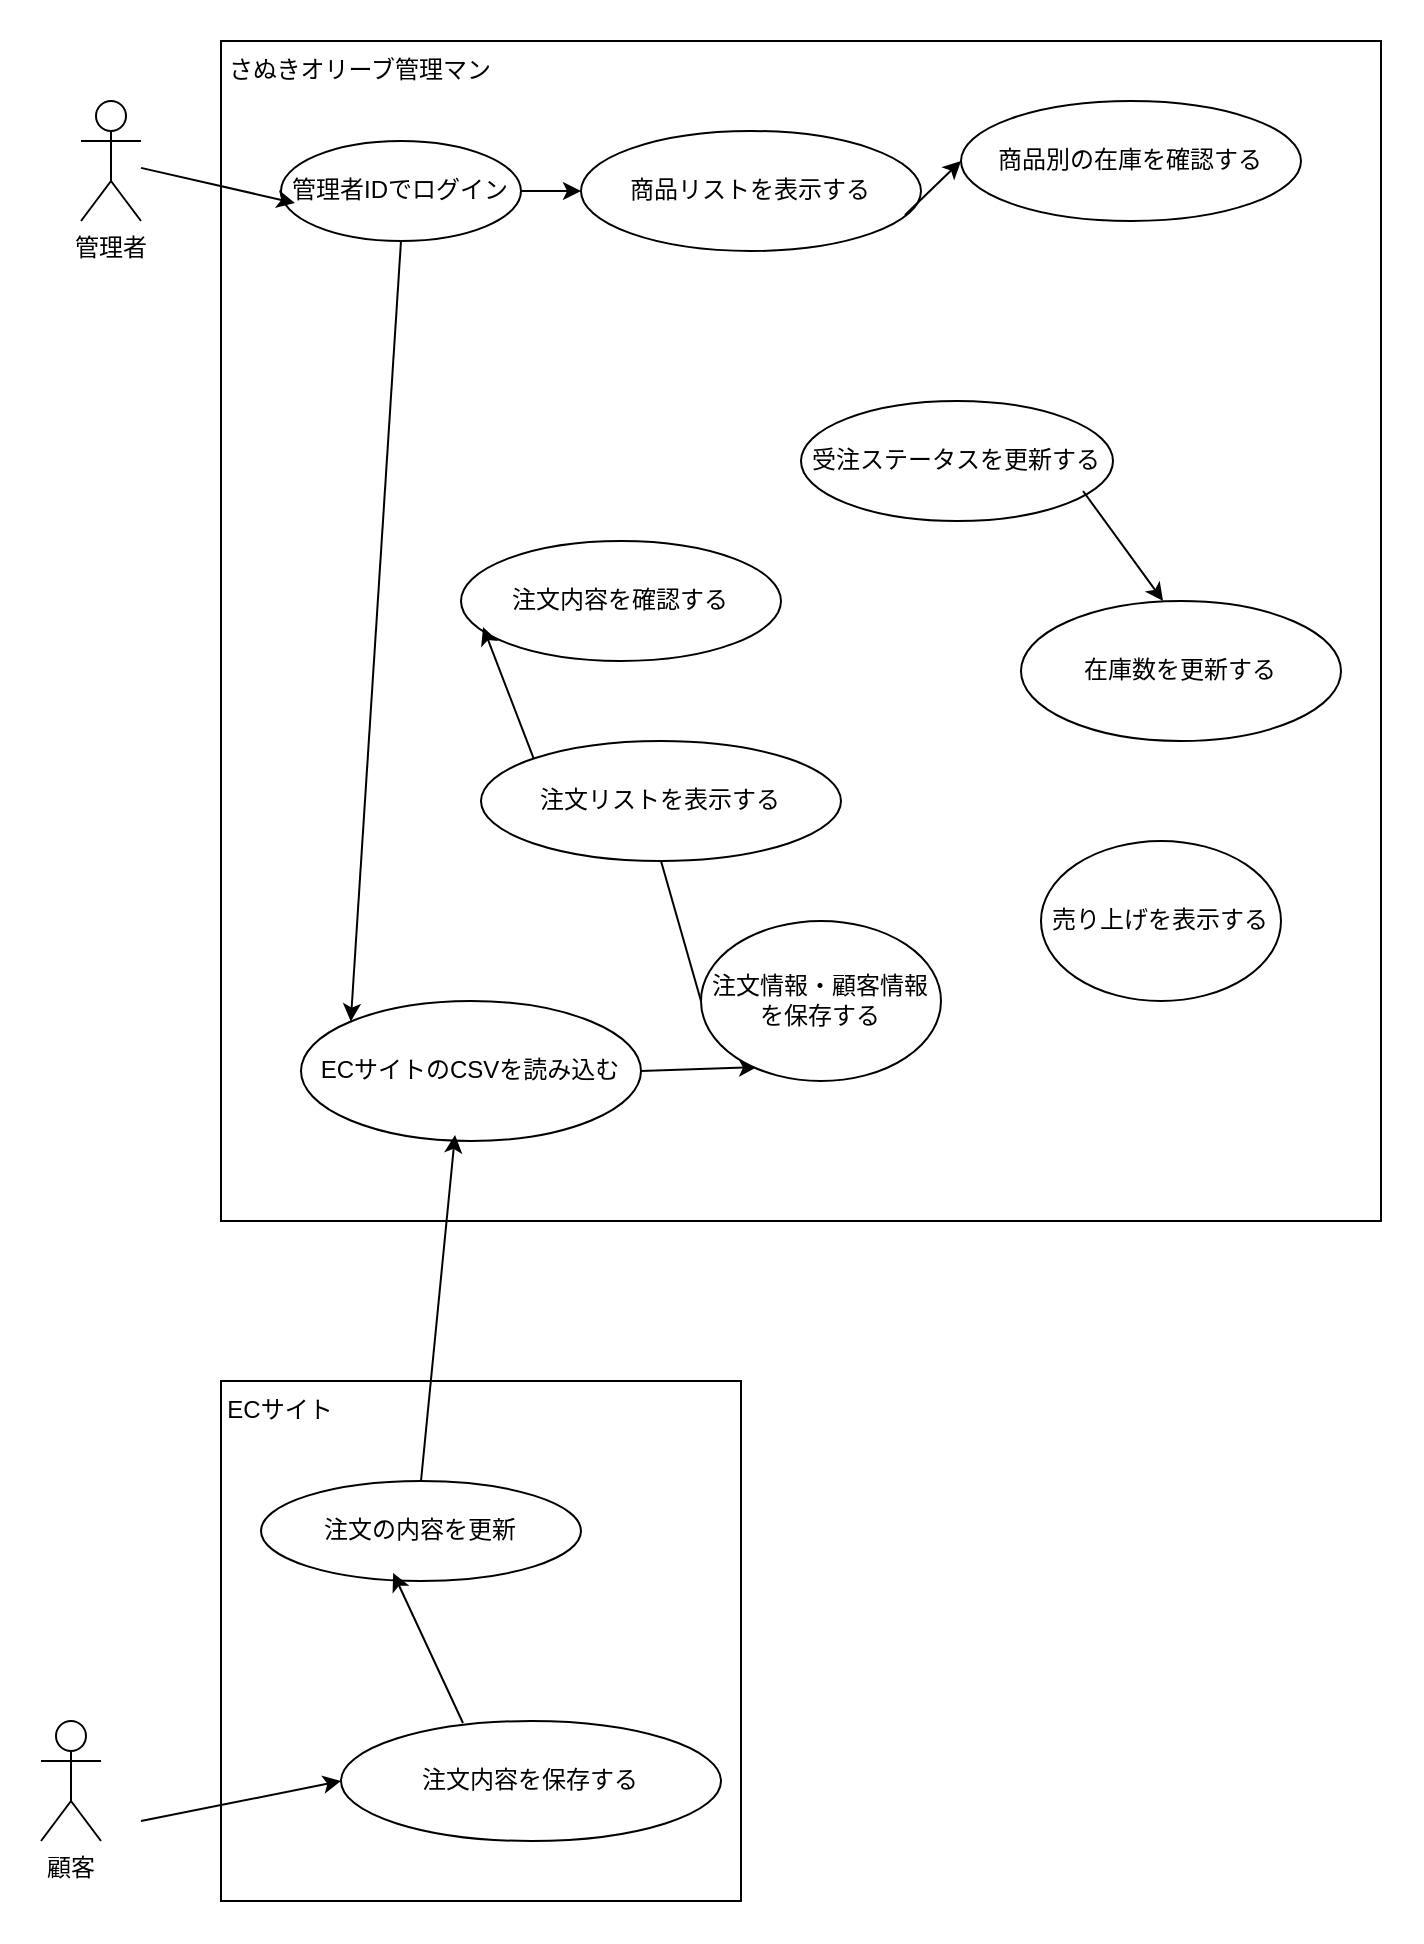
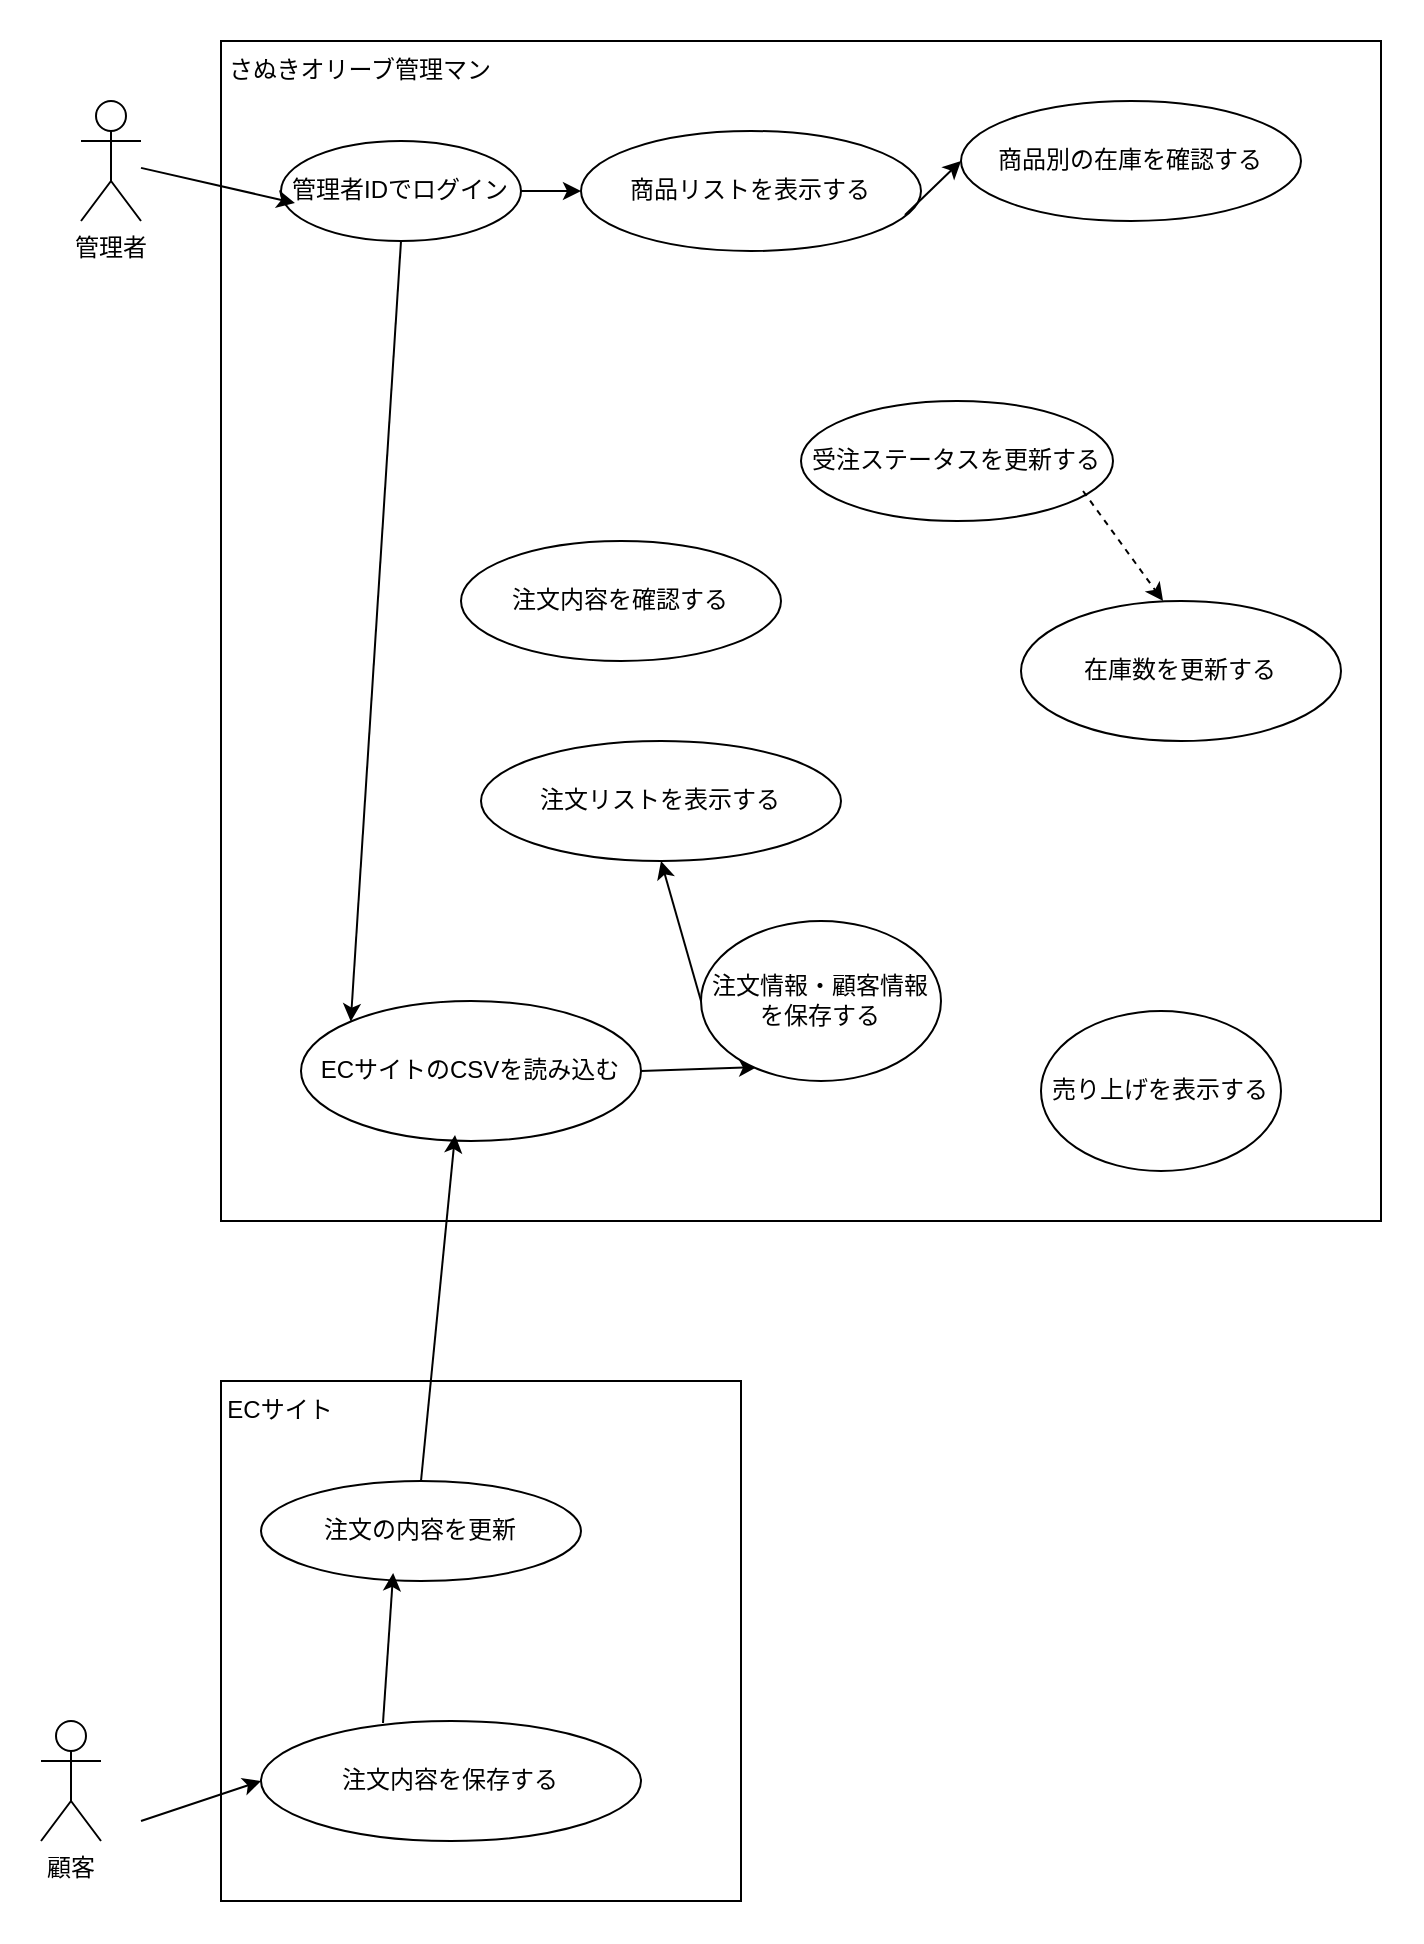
  <mxCell id="0" />
  <mxCell id="1" parent="0" />
  <mxCell id="2" value="" style="rounded=0;whiteSpace=wrap;html=1;movable=0;resizable=0;rotatable=0;deletable=0;editable=0;locked=1;connectable=0;" vertex="1" parent="1"><mxGeometry x="110" y="20" width="580" height="590" as="geometry" /></mxCell>
  <mxCell id="3" value="管理者" style="shape=umlActor;verticalLabelPosition=bottom;verticalAlign=top;html=1;outlineConnect=0;" vertex="1" parent="1"><mxGeometry x="40" y="50" width="30" height="60" as="geometry" /></mxCell>
  <mxCell id="4" value="さぬきオリーブ管理マン" style="text;html=1;align=center;verticalAlign=middle;whiteSpace=wrap;rounded=0;movable=0;resizable=0;rotatable=0;deletable=0;editable=0;locked=1;connectable=0;" vertex="1" parent="1"><mxGeometry x="110" y="20" width="140" height="30" as="geometry" /></mxCell>
  <mxCell id="5" value="管理者IDでログイン" style="ellipse;whiteSpace=wrap;html=1;" vertex="1" parent="1"><mxGeometry x="140" y="70" width="120" height="50" as="geometry" /></mxCell>
  <mxCell id="6" value="商品リストを表示する" style="ellipse;whiteSpace=wrap;html=1;" vertex="1" parent="1"><mxGeometry x="290" y="65" width="170" height="60" as="geometry" /></mxCell>
  <mxCell id="7" value="" style="endArrow=classic;html=1;rounded=0;entryX=0.058;entryY=0.62;entryDx=0;entryDy=0;entryPerimeter=0;" edge="1" parent="1" source="3" target="5"><mxGeometry width="50" height="50" relative="1" as="geometry"><mxPoint x="120" y="240" as="sourcePoint" /><mxPoint x="170" y="190" as="targetPoint" /></mxGeometry></mxCell>
  <mxCell id="8" value="" style="endArrow=classic;html=1;rounded=0;exitX=1;exitY=0.5;exitDx=0;exitDy=0;entryX=0;entryY=0.5;entryDx=0;entryDy=0;" edge="1" parent="1" source="5" target="6"><mxGeometry width="50" height="50" relative="1" as="geometry"><mxPoint x="300" y="230" as="sourcePoint" /><mxPoint x="350" y="180" as="targetPoint" /></mxGeometry></mxCell>
  <mxCell id="9" value="商品別の在庫を確認する" style="ellipse;whiteSpace=wrap;html=1;" vertex="1" parent="1"><mxGeometry x="480" y="50" width="170" height="60" as="geometry" /></mxCell>
  <mxCell id="10" value="" style="endArrow=classic;html=1;rounded=0;exitX=0.953;exitY=0.7;exitDx=0;exitDy=0;exitPerimeter=0;entryX=0;entryY=0.5;entryDx=0;entryDy=0;" edge="1" parent="1" source="6" target="9"><mxGeometry width="50" height="50" relative="1" as="geometry"><mxPoint x="420" y="240" as="sourcePoint" /><mxPoint x="470" y="190" as="targetPoint" /></mxGeometry></mxCell>
  <mxCell id="11" value="ECサイトのCSVを読み込む" style="ellipse;whiteSpace=wrap;html=1;" vertex="1" parent="1"><mxGeometry x="150" y="500" width="170" height="70" as="geometry" /></mxCell>
  <mxCell id="12" value="" style="endArrow=classic;html=1;rounded=0;exitX=0.5;exitY=1;exitDx=0;exitDy=0;entryX=0;entryY=0;entryDx=0;entryDy=0;" edge="1" parent="1" source="5" target="11"><mxGeometry width="50" height="50" relative="1" as="geometry"><mxPoint x="220" y="330" as="sourcePoint" /><mxPoint x="270" y="280" as="targetPoint" /></mxGeometry></mxCell>
  <mxCell id="13" value="" style="whiteSpace=wrap;html=1;aspect=fixed;movable=0;resizable=0;rotatable=0;deletable=0;editable=0;locked=1;connectable=0;" vertex="1" parent="1"><mxGeometry x="110" y="690" width="260" height="260" as="geometry" /></mxCell>
  <mxCell id="14" value="ECサイト" style="text;html=1;align=center;verticalAlign=middle;whiteSpace=wrap;rounded=0;movable=0;resizable=0;rotatable=0;deletable=0;editable=0;locked=1;connectable=0;" vertex="1" parent="1"><mxGeometry x="110" y="690" width="60" height="30" as="geometry" /></mxCell>
  <mxCell id="15" value="注文の内容を更新" style="ellipse;whiteSpace=wrap;html=1;" vertex="1" parent="1"><mxGeometry x="130" y="740" width="160" height="50" as="geometry" /></mxCell>
  <mxCell id="16" value="" style="endArrow=classic;html=1;rounded=0;exitX=0.5;exitY=0;exitDx=0;exitDy=0;entryX=0.453;entryY=0.957;entryDx=0;entryDy=0;entryPerimeter=0;" edge="1" parent="1" source="15" target="11"><mxGeometry width="50" height="50" relative="1" as="geometry"><mxPoint x="200" y="700" as="sourcePoint" /><mxPoint x="250" y="650" as="targetPoint" /></mxGeometry></mxCell>
  <mxCell id="17" value="注文リストを表示する" style="ellipse;whiteSpace=wrap;html=1;" vertex="1" parent="1"><mxGeometry x="240" y="370" width="180" height="60" as="geometry" /></mxCell>
- <mxCell id="18" value="" style="endArrow=none;html=1;rounded=0;exitX=0;exitY=0.5;exitDx=0;exitDy=0;entryX=0.5;entryY=1;entryDx=0;entryDy=0;" edge="1" parent="1" source="29" target="17"><mxGeometry width="50" height="50" relative="1" as="geometry"><mxPoint x="360" y="540" as="sourcePoint" /><mxPoint x="410" y="490" as="targetPoint" /></mxGeometry></mxCell>
+ <mxCell id="18" value="" style="endArrow=classic;html=1;rounded=0;exitX=0;exitY=0.5;exitDx=0;exitDy=0;entryX=0.5;entryY=1;entryDx=0;entryDy=0;" edge="1" parent="1" source="29" target="17"><mxGeometry width="50" height="50" relative="1" as="geometry"><mxPoint x="360" y="540" as="sourcePoint" /><mxPoint x="410" y="490" as="targetPoint" /></mxGeometry></mxCell>
  <mxCell id="19" value="注文内容を確認する" style="ellipse;whiteSpace=wrap;html=1;" vertex="1" parent="1"><mxGeometry x="230" y="270" width="160" height="60" as="geometry" /></mxCell>
- <mxCell id="20" value="" style="endArrow=classic;html=1;rounded=0;exitX=0;exitY=0;exitDx=0;exitDy=0;entryX=0.069;entryY=0.717;entryDx=0;entryDy=0;entryPerimeter=0;" edge="1" parent="1" source="17" target="19"><mxGeometry width="50" height="50" relative="1" as="geometry"><mxPoint x="360" y="490" as="sourcePoint" /><mxPoint x="430.711" y="440" as="targetPoint" /></mxGeometry></mxCell>
  <mxCell id="21" value="顧客" style="shape=umlActor;verticalLabelPosition=bottom;verticalAlign=top;html=1;outlineConnect=0;" vertex="1" parent="1"><mxGeometry x="20" y="860" width="30" height="60" as="geometry" /></mxCell>
- <mxCell id="22" value="注文内容を保存する" style="ellipse;whiteSpace=wrap;html=1;" vertex="1" parent="1"><mxGeometry x="170" y="860" width="190" height="60" as="geometry" /></mxCell>
+ <mxCell id="22" value="注文内容を保存する" style="ellipse;whiteSpace=wrap;html=1;" vertex="1" parent="1"><mxGeometry x="130" y="860" width="190" height="60" as="geometry" /></mxCell>
  <mxCell id="23" value="" style="endArrow=classic;html=1;rounded=0;entryX=0;entryY=0.5;entryDx=0;entryDy=0;" edge="1" parent="1" target="22"><mxGeometry width="50" height="50" relative="1" as="geometry"><mxPoint x="70" y="910" as="sourcePoint" /><mxPoint x="120" y="860" as="targetPoint" /></mxGeometry></mxCell>
  <mxCell id="24" value="" style="endArrow=classic;html=1;rounded=0;exitX=0.321;exitY=0.017;exitDx=0;exitDy=0;exitPerimeter=0;entryX=0.413;entryY=0.92;entryDx=0;entryDy=0;entryPerimeter=0;" edge="1" parent="1" source="22" target="15"><mxGeometry width="50" height="50" relative="1" as="geometry"><mxPoint x="230" y="860" as="sourcePoint" /><mxPoint x="280" y="810" as="targetPoint" /></mxGeometry></mxCell>
  <mxCell id="25" value="受注ステータスを更新する" style="ellipse;whiteSpace=wrap;html=1;" vertex="1" parent="1"><mxGeometry x="400" y="200" width="156" height="60" as="geometry" /></mxCell>
  <mxCell id="26" value="在庫数を更新する" style="ellipse;whiteSpace=wrap;html=1;" vertex="1" parent="1"><mxGeometry x="510" y="300" width="160" height="70" as="geometry" /></mxCell>
- <mxCell id="27" value="" style="endArrow=classic;html=1;rounded=0;exitX=0.904;exitY=0.75;exitDx=0;exitDy=0;exitPerimeter=0;entryX=0.444;entryY=0;entryDx=0;entryDy=0;entryPerimeter=0;" edge="1" parent="1" source="25" target="26"><mxGeometry width="50" height="50" relative="1" as="geometry"><mxPoint x="590" y="270" as="sourcePoint" /><mxPoint x="640" y="220" as="targetPoint" /></mxGeometry></mxCell>
+ <mxCell id="27" value="" style="endArrow=classic;html=1;rounded=0;exitX=0.904;exitY=0.75;exitDx=0;exitDy=0;exitPerimeter=0;entryX=0.444;entryY=0;entryDx=0;entryDy=0;entryPerimeter=0;dashed=1;" edge="1" parent="1" source="25" target="26"><mxGeometry width="50" height="50" relative="1" as="geometry"><mxPoint x="590" y="270" as="sourcePoint" /><mxPoint x="640" y="220" as="targetPoint" /></mxGeometry></mxCell>
  <mxCell id="28" value="" style="endArrow=classic;html=1;rounded=0;exitX=1;exitY=0.5;exitDx=0;exitDy=0;entryX=0.233;entryY=0.913;entryDx=0;entryDy=0;entryPerimeter=0;" edge="1" parent="1" source="11" target="29"><mxGeometry width="50" height="50" relative="1" as="geometry"><mxPoint x="340" y="540" as="sourcePoint" /><mxPoint x="390" y="500" as="targetPoint" /></mxGeometry></mxCell>
  <mxCell id="29" value="注文情報・顧客情報を保存する" style="ellipse;whiteSpace=wrap;html=1;" vertex="1" parent="1"><mxGeometry x="350" y="460" width="120" height="80" as="geometry" /></mxCell>
- <mxCell id="30" value="売り上げを表示する" style="ellipse;whiteSpace=wrap;html=1;" vertex="1" parent="1"><mxGeometry x="520" y="420" width="120" height="80" as="geometry" /></mxCell>
+ <mxCell id="30" value="売り上げを表示する" style="ellipse;whiteSpace=wrap;html=1;" vertex="1" parent="1"><mxGeometry x="520" y="505" width="120" height="80" as="geometry" /></mxCell>
